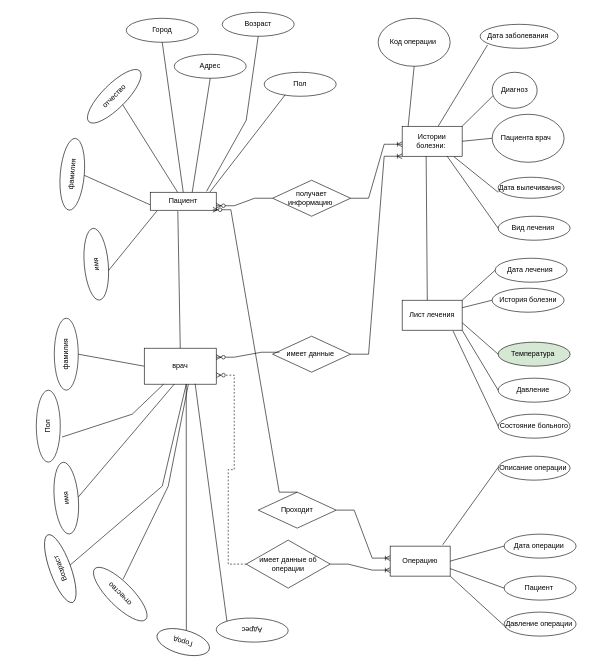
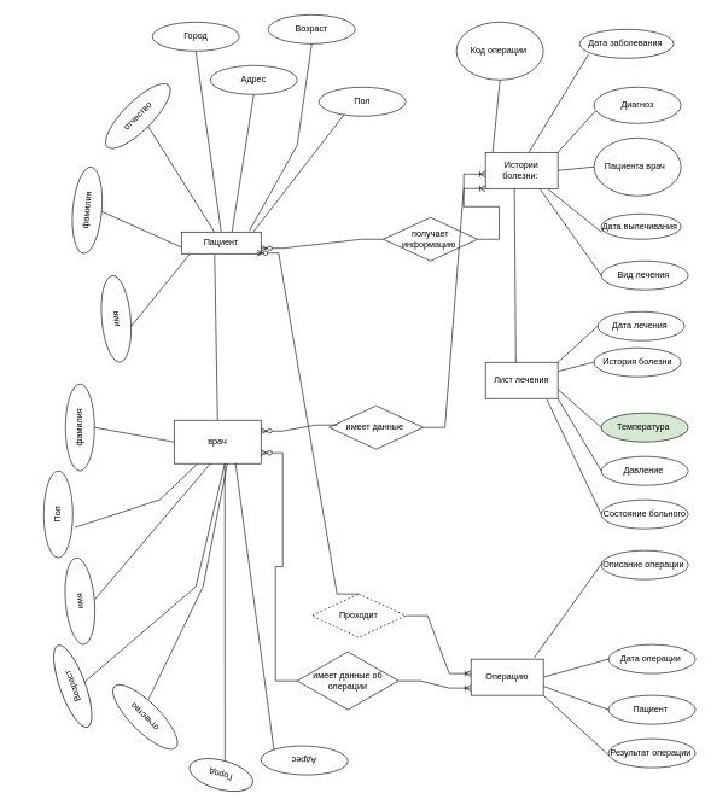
  <mxCell id="0" />
  <mxCell id="1" parent="0" />
  <mxCell id="2" value="Пациент" style="rounded=0;whiteSpace=wrap;html=1;" parent="1" vertex="1"><mxGeometry x="250" y="320" width="110" height="30" as="geometry" /></mxCell>
- <mxCell id="3" value="получает информацию&amp;nbsp;" style="rhombus;whiteSpace=wrap;html=1;" parent="1" vertex="1"><mxGeometry x="454" y="300" width="130" height="60" as="geometry" /></mxCell>
+ <mxCell id="3" value="получает информацию&amp;nbsp;" style="rhombus;whiteSpace=wrap;html=1;" parent="1" vertex="1"><mxGeometry x="529" y="300" width="130" height="60" as="geometry" /></mxCell>
  <mxCell id="4" value="Истории болезни:&amp;nbsp;" style="rounded=0;whiteSpace=wrap;html=1;" parent="1" vertex="1"><mxGeometry x="670" y="210" width="100" height="50" as="geometry" /></mxCell>
  <mxCell id="5" value="Пациента врач&amp;nbsp;&amp;nbsp;" style="ellipse;whiteSpace=wrap;html=1;" parent="1" vertex="1"><mxGeometry x="820" y="190" width="120" height="80" as="geometry" /></mxCell>
  <mxCell id="6" value="" style="endArrow=none;html=1;rounded=0;exitX=1;exitY=0.5;exitDx=0;exitDy=0;" parent="1" source="4" edge="1"><mxGeometry width="50" height="50" relative="1" as="geometry"><mxPoint x="770" y="280" as="sourcePoint" /><mxPoint x="820" y="230" as="targetPoint" /></mxGeometry></mxCell>
- <mxCell id="7" value="Диагноз" style="ellipse;whiteSpace=wrap;html=1;" parent="1" vertex="1"><mxGeometry x="820" y="120" width="75" height="60" as="geometry" /></mxCell>
+ <mxCell id="7" value="Диагноз" style="ellipse;whiteSpace=wrap;html=1;" parent="1" vertex="1"><mxGeometry x="820" y="120" width="120" height="50" as="geometry" /></mxCell>
  <mxCell id="8" value="Дата вылечивания&amp;nbsp;" style="ellipse;whiteSpace=wrap;html=1;" parent="1" vertex="1"><mxGeometry x="830" y="295" width="110" height="35" as="geometry" /></mxCell>
  <mxCell id="9" value="Дата заболевания&amp;nbsp;" style="ellipse;whiteSpace=wrap;html=1;" parent="1" vertex="1"><mxGeometry x="800" y="40" width="130" height="40" as="geometry" /></mxCell>
  <mxCell id="10" value="Вид лечения&amp;nbsp;" style="ellipse;whiteSpace=wrap;html=1;" parent="1" vertex="1"><mxGeometry x="830" y="360" width="120" height="40" as="geometry" /></mxCell>
  <mxCell id="11" value="Код операции&amp;nbsp;" style="ellipse;whiteSpace=wrap;html=1;" parent="1" vertex="1"><mxGeometry x="630" y="30" width="120" height="80" as="geometry" /></mxCell>
  <mxCell id="12" value="" style="endArrow=none;html=1;rounded=0;entryX=0.017;entryY=0.656;entryDx=0;entryDy=0;entryPerimeter=0;" parent="1" target="7" edge="1"><mxGeometry width="50" height="50" relative="1" as="geometry"><mxPoint x="770" y="210" as="sourcePoint" /><mxPoint x="820" y="160" as="targetPoint" /></mxGeometry></mxCell>
  <mxCell id="13" value="" style="endArrow=none;html=1;rounded=0;entryX=0.095;entryY=0.86;entryDx=0;entryDy=0;entryPerimeter=0;" parent="1" target="9" edge="1"><mxGeometry width="50" height="50" relative="1" as="geometry"><mxPoint x="730" y="210" as="sourcePoint" /><mxPoint x="780" y="160" as="targetPoint" /></mxGeometry></mxCell>
  <mxCell id="14" value="" style="endArrow=none;html=1;rounded=0;entryX=0.5;entryY=1;entryDx=0;entryDy=0;" parent="1" target="11" edge="1"><mxGeometry width="50" height="50" relative="1" as="geometry"><mxPoint x="680" y="210" as="sourcePoint" /><mxPoint x="730" y="160" as="targetPoint" /></mxGeometry></mxCell>
  <mxCell id="15" value="" style="endArrow=none;html=1;rounded=0;exitX=0.864;exitY=1.016;exitDx=0;exitDy=0;exitPerimeter=0;" parent="1" source="4" edge="1"><mxGeometry width="50" height="50" relative="1" as="geometry"><mxPoint x="780" y="370" as="sourcePoint" /><mxPoint x="830" y="320" as="targetPoint" /></mxGeometry></mxCell>
  <mxCell id="16" value="" style="endArrow=none;html=1;rounded=0;exitX=0.75;exitY=1;exitDx=0;exitDy=0;" parent="1" source="4" edge="1"><mxGeometry width="50" height="50" relative="1" as="geometry"><mxPoint x="780" y="430" as="sourcePoint" /><mxPoint x="830" y="380" as="targetPoint" /></mxGeometry></mxCell>
  <mxCell id="17" value="Лист лечения" style="rounded=0;whiteSpace=wrap;html=1;" parent="1" vertex="1"><mxGeometry x="670" y="500" width="100" height="50" as="geometry" /></mxCell>
  <mxCell id="18" value="История болезни" style="ellipse;whiteSpace=wrap;html=1;" parent="1" vertex="1"><mxGeometry x="820" y="480" width="120" height="40" as="geometry" /></mxCell>
  <mxCell id="19" value="Дата лечения&amp;nbsp;" style="ellipse;whiteSpace=wrap;html=1;" parent="1" vertex="1"><mxGeometry x="825" y="430" width="120" height="40" as="geometry" /></mxCell>
  <mxCell id="20" value="Состояние больного" style="ellipse;whiteSpace=wrap;html=1;" parent="1" vertex="1"><mxGeometry x="830" y="690" width="120" height="40" as="geometry" /></mxCell>
  <mxCell id="21" value="Давление&amp;nbsp;" style="ellipse;whiteSpace=wrap;html=1;" parent="1" vertex="1"><mxGeometry x="830" y="630" width="120" height="40" as="geometry" /></mxCell>
  <mxCell id="22" value="Температура&amp;nbsp;" style="ellipse;whiteSpace=wrap;html=1;fillColor=#d5e8d4;" parent="1" vertex="1"><mxGeometry x="830" y="570" width="120" height="40" as="geometry" /></mxCell>
  <mxCell id="23" value="" style="endArrow=none;html=1;rounded=0;exitX=1;exitY=0;exitDx=0;exitDy=0;" parent="1" source="17" edge="1"><mxGeometry width="50" height="50" relative="1" as="geometry"><mxPoint x="740" y="330" as="sourcePoint" /><mxPoint x="825" y="450" as="targetPoint" /></mxGeometry></mxCell>
  <mxCell id="24" value="" style="endArrow=none;html=1;rounded=0;exitX=1;exitY=0.25;exitDx=0;exitDy=0;" parent="1" source="17" edge="1"><mxGeometry width="50" height="50" relative="1" as="geometry"><mxPoint x="735" y="380" as="sourcePoint" /><mxPoint x="820" y="500" as="targetPoint" /></mxGeometry></mxCell>
  <mxCell id="25" value="" style="endArrow=none;html=1;rounded=0;exitX=1;exitY=0.75;exitDx=0;exitDy=0;" parent="1" source="17" edge="1"><mxGeometry width="50" height="50" relative="1" as="geometry"><mxPoint x="780" y="602.5" as="sourcePoint" /><mxPoint x="830" y="590" as="targetPoint" /></mxGeometry></mxCell>
  <mxCell id="26" value="" style="endArrow=none;html=1;rounded=0;exitX=1;exitY=1;exitDx=0;exitDy=0;" parent="1" source="17" edge="1"><mxGeometry width="50" height="50" relative="1" as="geometry"><mxPoint x="780" y="662.5" as="sourcePoint" /><mxPoint x="830" y="650" as="targetPoint" /></mxGeometry></mxCell>
  <mxCell id="27" value="" style="endArrow=none;html=1;rounded=0;exitX=0.848;exitY=1.024;exitDx=0;exitDy=0;exitPerimeter=0;" parent="1" source="17" edge="1"><mxGeometry width="50" height="50" relative="1" as="geometry"><mxPoint x="780" y="722.5" as="sourcePoint" /><mxPoint x="830" y="710" as="targetPoint" /></mxGeometry></mxCell>
- <mxCell id="28" value="Проходит" style="rhombus;whiteSpace=wrap;html=1;" parent="1" vertex="1"><mxGeometry x="430" y="820" width="130" height="60" as="geometry" /></mxCell>
+ <mxCell id="28" value="Проходит" style="rhombus;whiteSpace=wrap;html=1;dashed=1;" parent="1" vertex="1"><mxGeometry x="430" y="820" width="130" height="60" as="geometry" /></mxCell>
  <mxCell id="29" value="Операцию" style="rounded=0;whiteSpace=wrap;html=1;" parent="1" vertex="1"><mxGeometry x="650" y="910" width="100" height="50" as="geometry" /></mxCell>
  <mxCell id="30" value="Описание операции&amp;nbsp;" style="ellipse;whiteSpace=wrap;html=1;" parent="1" vertex="1"><mxGeometry x="830" y="760" width="120" height="40" as="geometry" /></mxCell>
- <mxCell id="31" value="Давление операции&amp;nbsp;" style="ellipse;whiteSpace=wrap;html=1;" parent="1" vertex="1"><mxGeometry x="840" y="1020" width="120" height="40" as="geometry" /></mxCell>
+ <mxCell id="31" value="Результат операции&amp;nbsp;" style="ellipse;whiteSpace=wrap;html=1;" parent="1" vertex="1"><mxGeometry x="840" y="1020" width="120" height="40" as="geometry" /></mxCell>
  <mxCell id="32" value="Пациент&amp;nbsp;" style="ellipse;whiteSpace=wrap;html=1;" parent="1" vertex="1"><mxGeometry x="840" y="960" width="120" height="40" as="geometry" /></mxCell>
  <mxCell id="33" value="Дата операции&amp;nbsp;" style="ellipse;whiteSpace=wrap;html=1;" parent="1" vertex="1"><mxGeometry x="840" y="890" width="120" height="40" as="geometry" /></mxCell>
  <mxCell id="34" value="" style="endArrow=none;html=1;rounded=0;exitX=0.876;exitY=-0.046;exitDx=0;exitDy=0;exitPerimeter=0;" parent="1" source="29" edge="1"><mxGeometry width="50" height="50" relative="1" as="geometry"><mxPoint x="754.8" y="620" as="sourcePoint" /><mxPoint x="830" y="778.8" as="targetPoint" /></mxGeometry></mxCell>
  <mxCell id="35" value="" style="endArrow=none;html=1;rounded=0;exitX=1;exitY=0.5;exitDx=0;exitDy=0;" parent="1" source="29" edge="1"><mxGeometry width="50" height="50" relative="1" as="geometry"><mxPoint x="760" y="980" as="sourcePoint" /><mxPoint x="840" y="910" as="targetPoint" /></mxGeometry></mxCell>
  <mxCell id="36" value="" style="endArrow=none;html=1;rounded=0;exitX=1;exitY=0.75;exitDx=0;exitDy=0;" parent="1" source="29" edge="1"><mxGeometry width="50" height="50" relative="1" as="geometry"><mxPoint x="750" y="1005" as="sourcePoint" /><mxPoint x="840" y="980" as="targetPoint" /></mxGeometry></mxCell>
  <mxCell id="37" value="" style="endArrow=none;html=1;rounded=0;exitX=1;exitY=1;exitDx=0;exitDy=0;" parent="1" source="29" edge="1"><mxGeometry width="50" height="50" relative="1" as="geometry"><mxPoint x="750" y="1010" as="sourcePoint" /><mxPoint x="840" y="1042.5" as="targetPoint" /></mxGeometry></mxCell>
  <mxCell id="38" value="отчество" style="ellipse;whiteSpace=wrap;html=1;rotation=-45;" parent="1" vertex="1"><mxGeometry x="130" y="140" width="120" height="40" as="geometry" /></mxCell>
  <mxCell id="39" value="Адрес" style="ellipse;whiteSpace=wrap;html=1;" parent="1" vertex="1"><mxGeometry x="290" y="90" width="120" height="40" as="geometry" /></mxCell>
  <mxCell id="40" value="Возраст" style="ellipse;whiteSpace=wrap;html=1;" parent="1" vertex="1"><mxGeometry x="370" y="20" width="120" height="40" as="geometry" /></mxCell>
  <mxCell id="41" value="Пол" style="ellipse;whiteSpace=wrap;html=1;" parent="1" vertex="1"><mxGeometry x="440" y="120" width="120" height="40" as="geometry" /></mxCell>
  <mxCell id="42" value="Город" style="ellipse;whiteSpace=wrap;html=1;" parent="1" vertex="1"><mxGeometry x="210" y="30" width="120" height="40" as="geometry" /></mxCell>
  <mxCell id="43" value="имя&lt;br&gt;" style="ellipse;whiteSpace=wrap;html=1;rotation=-95;" parent="1" vertex="1"><mxGeometry x="100" y="420" width="120" height="40" as="geometry" /></mxCell>
  <mxCell id="44" value="фамилия" style="ellipse;whiteSpace=wrap;html=1;rotation=-85;" parent="1" vertex="1"><mxGeometry x="60" y="270" width="120" height="40" as="geometry" /></mxCell>
  <mxCell id="45" value="" style="endArrow=none;html=1;rounded=0;entryX=0.292;entryY=0.938;entryDx=0;entryDy=0;entryPerimeter=0;exitX=0.906;exitY=-0.017;exitDx=0;exitDy=0;exitPerimeter=0;" parent="1" source="2" target="41" edge="1"><mxGeometry width="50" height="50" relative="1" as="geometry"><mxPoint x="360" y="310" as="sourcePoint" /><mxPoint x="370" y="210" as="targetPoint" /></mxGeometry></mxCell>
  <mxCell id="46" value="" style="endArrow=none;html=1;rounded=0;entryX=0.5;entryY=1;entryDx=0;entryDy=0;exitX=0.636;exitY=0;exitDx=0;exitDy=0;exitPerimeter=0;" parent="1" source="2" target="39" edge="1"><mxGeometry width="50" height="50" relative="1" as="geometry"><mxPoint x="270" y="310.98" as="sourcePoint" /><mxPoint x="395.38" y="149.01" as="targetPoint" /></mxGeometry></mxCell>
  <mxCell id="47" value="" style="endArrow=none;html=1;rounded=0;entryX=0.5;entryY=1;entryDx=0;entryDy=0;" parent="1" source="2" edge="1" target="38"><mxGeometry width="50" height="50" relative="1" as="geometry"><mxPoint x="184.58" y="350" as="sourcePoint" /><mxPoint x="260" y="179.01" as="targetPoint" /></mxGeometry></mxCell>
  <mxCell id="48" value="" style="endArrow=none;html=1;rounded=0;entryX=0.5;entryY=1;entryDx=0;entryDy=0;" parent="1" target="44" edge="1"><mxGeometry width="50" height="50" relative="1" as="geometry"><mxPoint x="250.003" y="340.99" as="sourcePoint" /><mxPoint x="209.33" y="200" as="targetPoint" /></mxGeometry></mxCell>
  <mxCell id="49" value="" style="endArrow=none;html=1;rounded=0;entryX=0.102;entryY=1.035;entryDx=0;entryDy=0;entryPerimeter=0;" parent="1" edge="1" target="2"><mxGeometry width="50" height="50" relative="1" as="geometry"><mxPoint x="180" y="450.99" as="sourcePoint" /><mxPoint x="219.33" y="360" as="targetPoint" /></mxGeometry></mxCell>
  <mxCell id="50" value="" style="endArrow=none;html=1;rounded=0;entryX=0.5;entryY=1;entryDx=0;entryDy=0;exitX=0.5;exitY=0;exitDx=0;exitDy=0;" parent="1" source="2" edge="1" target="42"><mxGeometry width="50" height="50" relative="1" as="geometry"><mxPoint x="310" y="310" as="sourcePoint" /><mxPoint x="300.04" y="80" as="targetPoint" /></mxGeometry></mxCell>
  <mxCell id="51" value="" style="endArrow=none;html=1;rounded=0;entryX=0.5;entryY=1;entryDx=0;entryDy=0;exitX=0.854;exitY=-0.053;exitDx=0;exitDy=0;exitPerimeter=0;" parent="1" source="2" edge="1" target="40"><mxGeometry width="50" height="50" relative="1" as="geometry"><mxPoint x="403.96" y="240" as="sourcePoint" /><mxPoint x="454" y="70" as="targetPoint" /><Array as="points"><mxPoint x="410" y="200" /></Array></mxGeometry></mxCell>
  <mxCell id="52" value="" style="endArrow=none;html=1;rounded=0;exitX=0.75;exitY=1;exitDx=0;exitDy=0;entryX=0.419;entryY=0.001;entryDx=0;entryDy=0;entryPerimeter=0;" parent="1" target="17" edge="1"><mxGeometry width="50" height="50" relative="1" as="geometry"><mxPoint x="710" y="260" as="sourcePoint" /><mxPoint x="795" y="380" as="targetPoint" /></mxGeometry></mxCell>
  <mxCell id="53" value="врач" style="rounded=0;whiteSpace=wrap;html=1;" parent="1" vertex="1"><mxGeometry x="240" y="580" width="120" height="60" as="geometry" /></mxCell>
  <mxCell id="54" value="" style="endArrow=none;html=1;rounded=0;entryX=0.5;entryY=0;entryDx=0;entryDy=0;exitX=0.418;exitY=1.045;exitDx=0;exitDy=0;exitPerimeter=0;" parent="1" source="2" target="53" edge="1"><mxGeometry width="50" height="50" relative="1" as="geometry"><mxPoint x="320" y="350" as="sourcePoint" /><mxPoint x="420" y="560" as="targetPoint" /></mxGeometry></mxCell>
  <mxCell id="55" value="имеет данные об операции" style="rhombus;whiteSpace=wrap;html=1;" parent="1" vertex="1"><mxGeometry x="410" y="900" width="140" height="80" as="geometry" /></mxCell>
  <mxCell id="56" value="имя&lt;br&gt;" style="ellipse;whiteSpace=wrap;html=1;rotation=-95;" parent="1" vertex="1"><mxGeometry x="50" y="810" width="120" height="40" as="geometry" /></mxCell>
  <mxCell id="57" value="фамилия" style="ellipse;whiteSpace=wrap;html=1;rotation=-90;" parent="1" vertex="1"><mxGeometry x="50" y="570" width="120" height="40" as="geometry" /></mxCell>
  <mxCell id="58" value="отчество" style="ellipse;whiteSpace=wrap;html=1;rotation=-135;" parent="1" vertex="1"><mxGeometry x="140" y="970" width="120" height="40" as="geometry" /></mxCell>
  <mxCell id="59" value="Адрес" style="ellipse;whiteSpace=wrap;html=1;rotation=-179;" parent="1" vertex="1"><mxGeometry x="360" y="1030" width="120" height="40" as="geometry" /></mxCell>
  <mxCell id="60" value="Город" style="ellipse;whiteSpace=wrap;html=1;rotation=-165;" parent="1" vertex="1"><mxGeometry x="260" y="1050" width="90" height="40" as="geometry" /></mxCell>
  <mxCell id="61" value="Возраст" style="ellipse;whiteSpace=wrap;html=1;rotation=-110;" parent="1" vertex="1"><mxGeometry x="40" y="930" width="120" height="35" as="geometry" /></mxCell>
  <mxCell id="62" value="Пол" style="ellipse;whiteSpace=wrap;html=1;rotation=-90;" parent="1" vertex="1"><mxGeometry x="20" y="690" width="120" height="40" as="geometry" /></mxCell>
  <mxCell id="63" value="" style="endArrow=none;html=1;rounded=0;exitX=0.5;exitY=1;exitDx=0;exitDy=0;entryX=0;entryY=0.5;entryDx=0;entryDy=0;" parent="1" target="53" edge="1" source="57"><mxGeometry width="50" height="50" relative="1" as="geometry"><mxPoint x="220" y="610.3" as="sourcePoint" /><mxPoint x="307.68" y="910" as="targetPoint" /></mxGeometry></mxCell>
  <mxCell id="64" value="" style="endArrow=none;html=1;rounded=0;exitX=0.686;exitY=1.005;exitDx=0;exitDy=0;exitPerimeter=0;entryX=0.349;entryY=1.075;entryDx=0;entryDy=0;entryPerimeter=0;" parent="1" target="62" edge="1"><mxGeometry width="50" height="50" relative="1" as="geometry"><mxPoint x="272.32" y="640" as="sourcePoint" /><mxPoint x="360" y="939.7" as="targetPoint" /><Array as="points"><mxPoint x="220" y="690" /></Array></mxGeometry></mxCell>
  <mxCell id="65" value="" style="endArrow=none;html=1;rounded=0;exitX=0.686;exitY=1.005;exitDx=0;exitDy=0;exitPerimeter=0;entryX=0.5;entryY=1;entryDx=0;entryDy=0;" parent="1" target="56" edge="1"><mxGeometry width="50" height="50" relative="1" as="geometry"><mxPoint x="290" y="640" as="sourcePoint" /><mxPoint x="377.68" y="939.7" as="targetPoint" /></mxGeometry></mxCell>
  <mxCell id="66" value="" style="endArrow=none;html=1;rounded=0;exitX=0.686;exitY=1.005;exitDx=0;exitDy=0;exitPerimeter=0;entryX=0.5;entryY=1;entryDx=0;entryDy=0;" parent="1" target="61" edge="1"><mxGeometry width="50" height="50" relative="1" as="geometry"><mxPoint x="310" y="640" as="sourcePoint" /><mxPoint x="249.924" y="768.257" as="targetPoint" /><Array as="points"><mxPoint x="270" y="810" /></Array></mxGeometry></mxCell>
  <mxCell id="67" value="" style="endArrow=none;html=1;rounded=0;exitX=0.686;exitY=1.005;exitDx=0;exitDy=0;exitPerimeter=0;entryX=0.618;entryY=1.018;entryDx=0;entryDy=0;entryPerimeter=0;" parent="1" target="58" edge="1"><mxGeometry width="50" height="50" relative="1" as="geometry"><mxPoint x="313.56" y="640" as="sourcePoint" /><mxPoint x="180.005" y="866.515" as="targetPoint" /><Array as="points"><mxPoint x="280" y="810" /></Array></mxGeometry></mxCell>
  <mxCell id="68" value="" style="endArrow=none;html=1;rounded=0;exitX=0.686;exitY=1.005;exitDx=0;exitDy=0;exitPerimeter=0;entryX=0.5;entryY=1;entryDx=0;entryDy=0;" parent="1" target="60" edge="1"><mxGeometry width="50" height="50" relative="1" as="geometry"><mxPoint x="310" y="640" as="sourcePoint" /><mxPoint x="397.68" y="939.7" as="targetPoint" /></mxGeometry></mxCell>
  <mxCell id="69" value="" style="endArrow=none;html=1;rounded=0;exitX=0.686;exitY=1.005;exitDx=0;exitDy=0;exitPerimeter=0;entryX=1;entryY=1;entryDx=0;entryDy=0;" parent="1" target="59" edge="1"><mxGeometry width="50" height="50" relative="1" as="geometry"><mxPoint x="324.82" y="639.32" as="sourcePoint" /><mxPoint x="319.996" y="1030.001" as="targetPoint" /></mxGeometry></mxCell>
- <mxCell id="70" value="" style="edgeStyle=entityRelationEdgeStyle;fontSize=12;html=1;endArrow=ERzeroToMany;endFill=1;rounded=0;entryX=1;entryY=0.75;entryDx=0;entryDy=0;exitX=0;exitY=0.5;exitDx=0;exitDy=0;dashed=1;" edge="1" parent="1" source="55" target="53"><mxGeometry width="100" height="100" relative="1" as="geometry"><mxPoint x="310" y="760" as="sourcePoint" /><mxPoint x="410" y="660" as="targetPoint" /></mxGeometry></mxCell>
+ <mxCell id="70" value="" style="edgeStyle=entityRelationEdgeStyle;fontSize=12;html=1;endArrow=ERzeroToMany;endFill=1;rounded=0;entryX=1;entryY=0.75;entryDx=0;entryDy=0;exitX=0;exitY=0.5;exitDx=0;exitDy=0;" edge="1" parent="1" source="55" target="53"><mxGeometry width="100" height="100" relative="1" as="geometry"><mxPoint x="310" y="760" as="sourcePoint" /><mxPoint x="410" y="660" as="targetPoint" /></mxGeometry></mxCell>
  <mxCell id="71" value="" style="edgeStyle=entityRelationEdgeStyle;fontSize=12;html=1;endArrow=ERoneToMany;rounded=0;exitX=1;exitY=0.5;exitDx=0;exitDy=0;" edge="1" parent="1" source="55"><mxGeometry width="100" height="100" relative="1" as="geometry"><mxPoint x="550" y="1050" as="sourcePoint" /><mxPoint x="650" y="950" as="targetPoint" /></mxGeometry></mxCell>
  <mxCell id="72" value="" style="edgeStyle=entityRelationEdgeStyle;fontSize=12;html=1;endArrow=ERoneToMany;rounded=0;exitX=1;exitY=0.5;exitDx=0;exitDy=0;" edge="1" parent="1" source="28"><mxGeometry width="100" height="100" relative="1" as="geometry"><mxPoint x="560" y="920" as="sourcePoint" /><mxPoint x="650" y="930" as="targetPoint" /></mxGeometry></mxCell>
  <mxCell id="73" value="" style="edgeStyle=entityRelationEdgeStyle;fontSize=12;html=1;endArrow=ERzeroToMany;endFill=1;rounded=0;entryX=0.949;entryY=0.972;entryDx=0;entryDy=0;entryPerimeter=0;exitX=0.5;exitY=0;exitDx=0;exitDy=0;" edge="1" parent="1" source="28" target="2"><mxGeometry width="100" height="100" relative="1" as="geometry"><mxPoint x="540" y="600" as="sourcePoint" /><mxPoint x="640" y="500" as="targetPoint" /></mxGeometry></mxCell>
  <mxCell id="74" value="" style="edgeStyle=entityRelationEdgeStyle;fontSize=12;html=1;endArrow=ERzeroToMany;endFill=1;rounded=0;entryX=1;entryY=0.75;entryDx=0;entryDy=0;exitX=0;exitY=0.5;exitDx=0;exitDy=0;" edge="1" parent="1" source="3" target="2"><mxGeometry width="100" height="100" relative="1" as="geometry"><mxPoint x="469" y="510" as="sourcePoint" /><mxPoint x="569" y="410" as="targetPoint" /></mxGeometry></mxCell>
  <mxCell id="75" value="" style="edgeStyle=entityRelationEdgeStyle;fontSize=12;html=1;endArrow=ERoneToMany;rounded=0;exitX=1;exitY=0.5;exitDx=0;exitDy=0;" edge="1" parent="1" source="3"><mxGeometry width="100" height="100" relative="1" as="geometry"><mxPoint x="570" y="340" as="sourcePoint" /><mxPoint x="670" y="240" as="targetPoint" /></mxGeometry></mxCell>
  <mxCell id="76" value="имеет данные&amp;nbsp;" style="rhombus;whiteSpace=wrap;html=1;" vertex="1" parent="1"><mxGeometry x="454" y="560" width="130" height="60" as="geometry" /></mxCell>
  <mxCell id="77" value="" style="edgeStyle=entityRelationEdgeStyle;fontSize=12;html=1;endArrow=ERzeroToMany;endFill=1;rounded=0;entryX=1;entryY=0.25;entryDx=0;entryDy=0;exitX=0.087;exitY=0.446;exitDx=0;exitDy=0;exitPerimeter=0;" edge="1" parent="1" source="76" target="53"><mxGeometry width="100" height="100" relative="1" as="geometry"><mxPoint x="470" y="730" as="sourcePoint" /><mxPoint x="570" y="630" as="targetPoint" /></mxGeometry></mxCell>
  <mxCell id="78" value="" style="edgeStyle=entityRelationEdgeStyle;fontSize=12;html=1;endArrow=ERoneToMany;rounded=0;entryX=0;entryY=1;entryDx=0;entryDy=0;exitX=1;exitY=0.5;exitDx=0;exitDy=0;" edge="1" parent="1" source="76" target="4"><mxGeometry width="100" height="100" relative="1" as="geometry"><mxPoint x="570" y="440" as="sourcePoint" /><mxPoint x="670" y="340" as="targetPoint" /></mxGeometry></mxCell>
